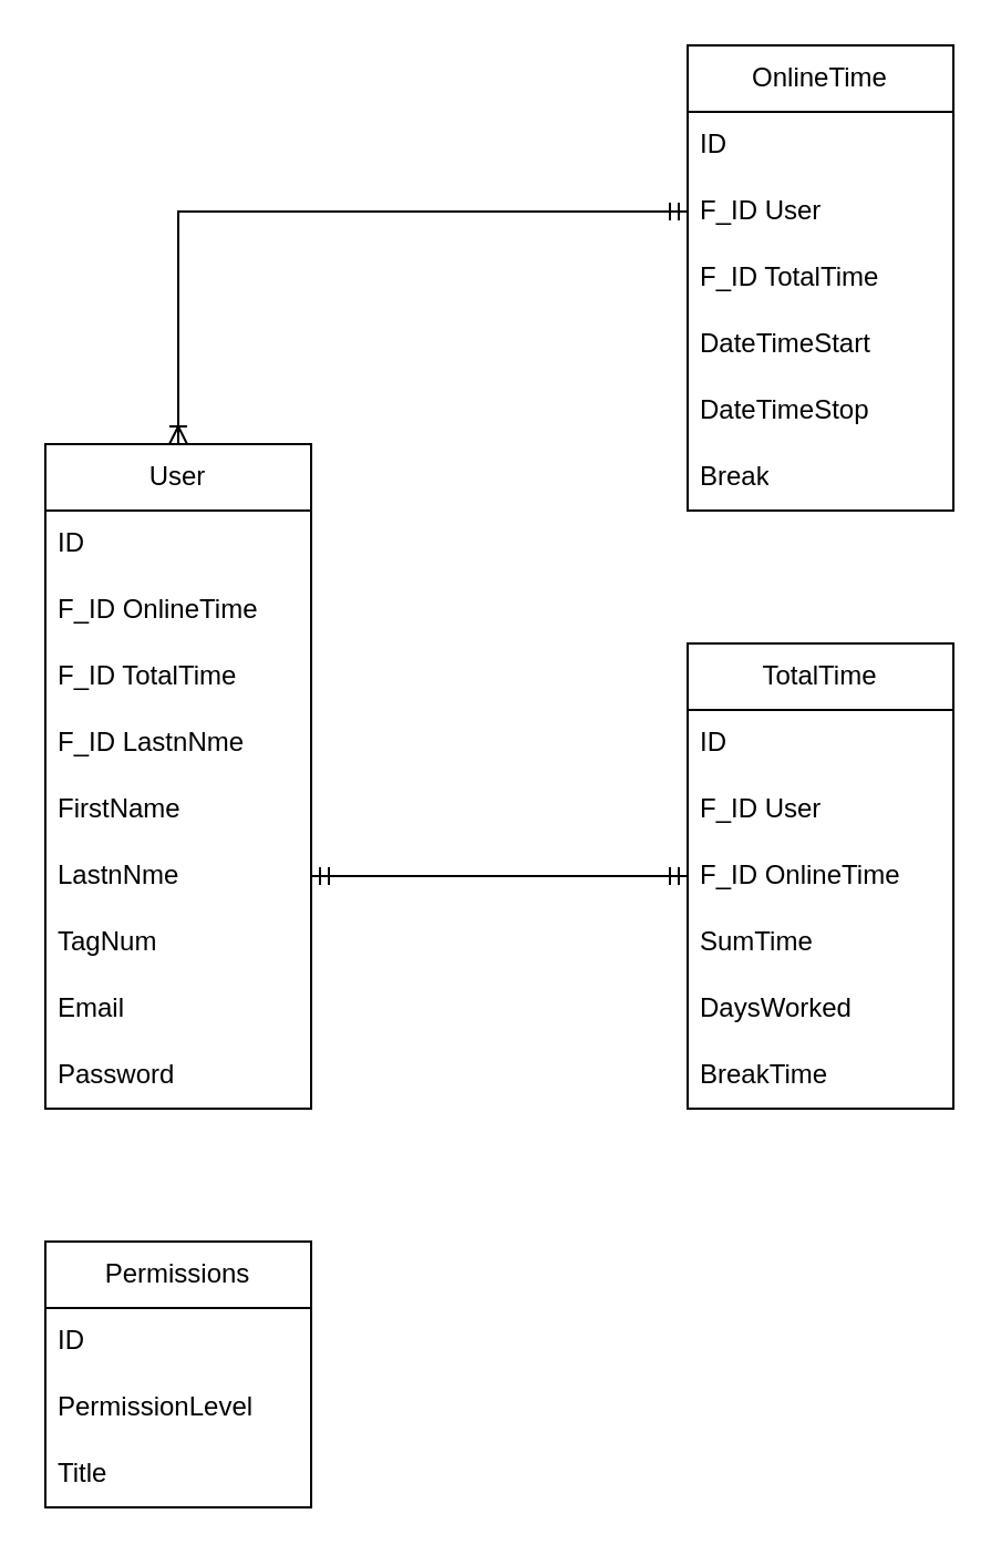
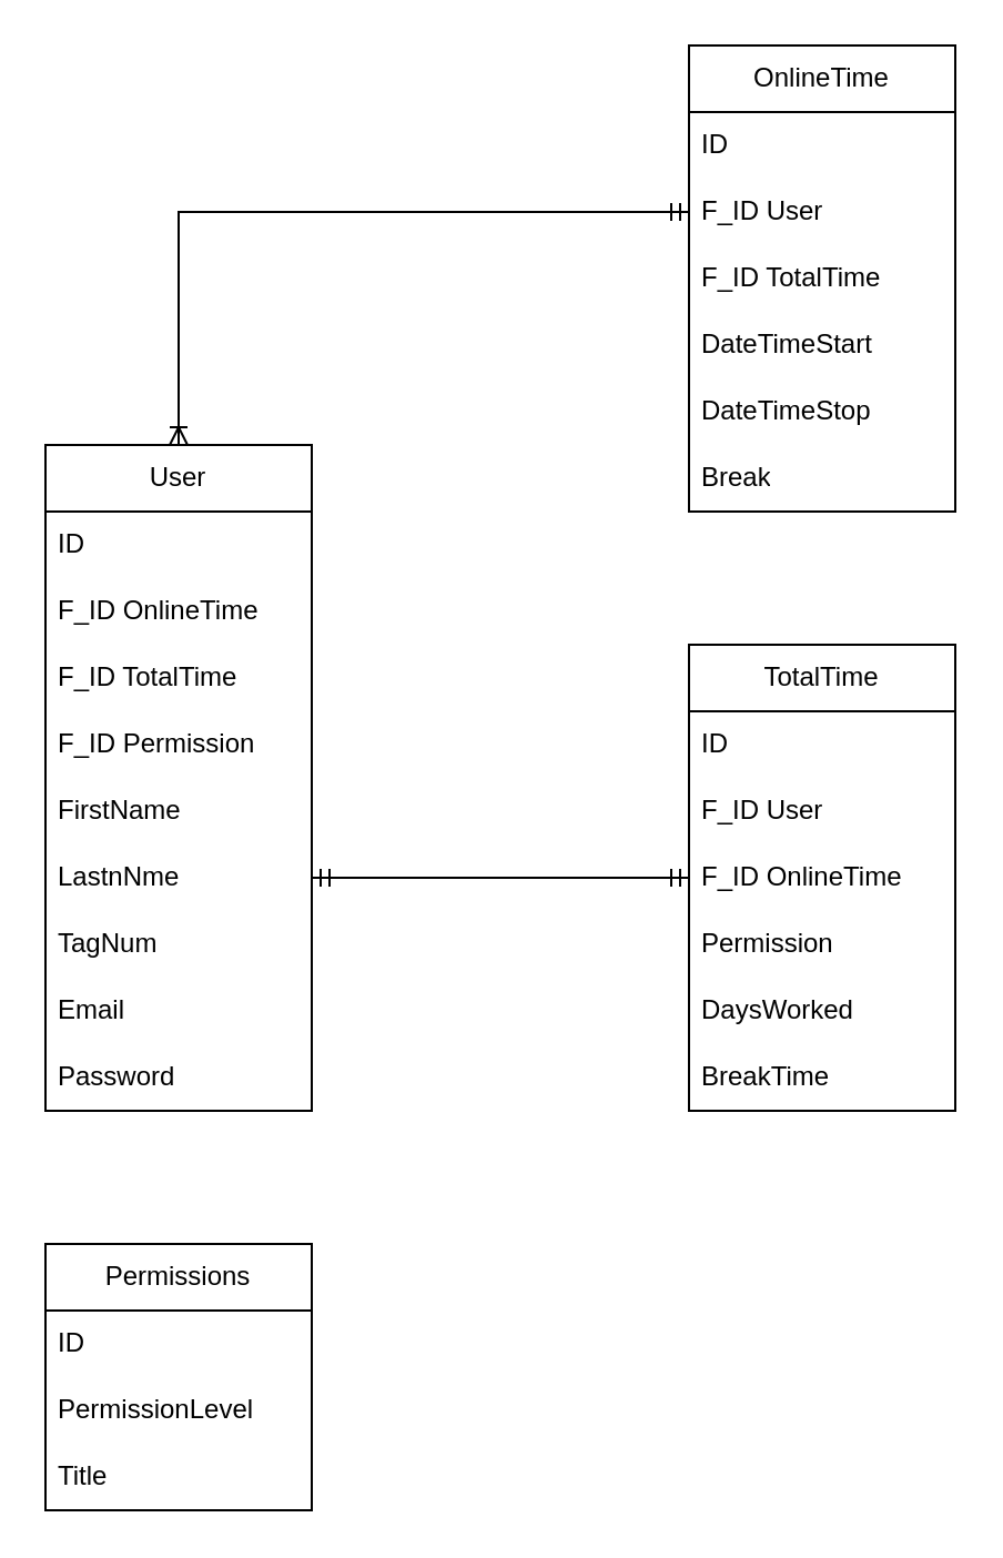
  <mxCell id="0" />
  <mxCell id="1" parent="0" />
  <mxCell id="2" style="edgeStyle=orthogonalEdgeStyle;rounded=0;orthogonalLoop=1;jettySize=auto;html=1;entryX=0;entryY=0.5;entryDx=0;entryDy=0;endArrow=ERmandOne;endFill=0;startArrow=ERoneToMany;startFill=0;" edge="1" parent="1" source="3" target="15"><mxGeometry relative="1" as="geometry" /></mxCell>
  <mxCell id="3" value="User" style="swimlane;fontStyle=0;childLayout=stackLayout;horizontal=1;startSize=30;horizontalStack=0;resizeParent=1;resizeParentMax=0;resizeLast=0;collapsible=1;marginBottom=0;whiteSpace=wrap;html=1;" parent="1" vertex="1"><mxGeometry x="20" y="200" width="120" height="300" as="geometry" /></mxCell>
  <mxCell id="4" value="ID" style="text;strokeColor=none;fillColor=none;align=left;verticalAlign=middle;spacingLeft=4;spacingRight=4;overflow=hidden;points=[[0,0.5],[1,0.5]];portConstraint=eastwest;rotatable=0;whiteSpace=wrap;html=1;" parent="3" vertex="1"><mxGeometry y="30" width="120" height="30" as="geometry" /></mxCell>
  <mxCell id="5" value="F_ID OnlineTime" style="text;strokeColor=none;fillColor=none;align=left;verticalAlign=middle;spacingLeft=4;spacingRight=4;overflow=hidden;points=[[0,0.5],[1,0.5]];portConstraint=eastwest;rotatable=0;whiteSpace=wrap;html=1;" parent="3" vertex="1"><mxGeometry y="60" width="120" height="30" as="geometry" /></mxCell>
  <mxCell id="6" value="F_ID TotalTime" style="text;strokeColor=none;fillColor=none;align=left;verticalAlign=middle;spacingLeft=4;spacingRight=4;overflow=hidden;points=[[0,0.5],[1,0.5]];portConstraint=eastwest;rotatable=0;whiteSpace=wrap;html=1;" parent="3" vertex="1"><mxGeometry y="90" width="120" height="30" as="geometry" /></mxCell>
- <mxCell id="7" value="F_ID LastnNme" style="text;strokeColor=none;fillColor=none;align=left;verticalAlign=middle;spacingLeft=4;spacingRight=4;overflow=hidden;points=[[0,0.5],[1,0.5]];portConstraint=eastwest;rotatable=0;whiteSpace=wrap;html=1;" vertex="1" parent="3"><mxGeometry y="120" width="120" height="30" as="geometry" /></mxCell>
+ <mxCell id="7" value="F_ID Permission" style="text;strokeColor=none;fillColor=none;align=left;verticalAlign=middle;spacingLeft=4;spacingRight=4;overflow=hidden;points=[[0,0.5],[1,0.5]];portConstraint=eastwest;rotatable=0;whiteSpace=wrap;html=1;" vertex="1" parent="3"><mxGeometry y="120" width="120" height="30" as="geometry" /></mxCell>
  <mxCell id="8" value="FirstName&lt;span style=&quot;white-space: pre;&quot;&gt;&#09;&lt;/span&gt;" style="text;strokeColor=none;fillColor=none;align=left;verticalAlign=middle;spacingLeft=4;spacingRight=4;overflow=hidden;points=[[0,0.5],[1,0.5]];portConstraint=eastwest;rotatable=0;whiteSpace=wrap;html=1;" parent="3" vertex="1"><mxGeometry y="150" width="120" height="30" as="geometry" /></mxCell>
  <mxCell id="9" value="LastnNme" style="text;strokeColor=none;fillColor=none;align=left;verticalAlign=middle;spacingLeft=4;spacingRight=4;overflow=hidden;points=[[0,0.5],[1,0.5]];portConstraint=eastwest;rotatable=0;whiteSpace=wrap;html=1;" parent="3" vertex="1"><mxGeometry y="180" width="120" height="30" as="geometry" /></mxCell>
  <mxCell id="10" value="TagNum" style="text;strokeColor=none;fillColor=none;align=left;verticalAlign=middle;spacingLeft=4;spacingRight=4;overflow=hidden;points=[[0,0.5],[1,0.5]];portConstraint=eastwest;rotatable=0;whiteSpace=wrap;html=1;" parent="3" vertex="1"><mxGeometry y="210" width="120" height="30" as="geometry" /></mxCell>
  <mxCell id="11" value="Email" style="text;strokeColor=none;fillColor=none;align=left;verticalAlign=middle;spacingLeft=4;spacingRight=4;overflow=hidden;points=[[0,0.5],[1,0.5]];portConstraint=eastwest;rotatable=0;whiteSpace=wrap;html=1;" parent="3" vertex="1"><mxGeometry y="240" width="120" height="30" as="geometry" /></mxCell>
  <mxCell id="12" value="Password" style="text;strokeColor=none;fillColor=none;align=left;verticalAlign=middle;spacingLeft=4;spacingRight=4;overflow=hidden;points=[[0,0.5],[1,0.5]];portConstraint=eastwest;rotatable=0;whiteSpace=wrap;html=1;" parent="3" vertex="1"><mxGeometry y="270" width="120" height="30" as="geometry" /></mxCell>
  <mxCell id="13" value="OnlineTime" style="swimlane;fontStyle=0;childLayout=stackLayout;horizontal=1;startSize=30;horizontalStack=0;resizeParent=1;resizeParentMax=0;resizeLast=0;collapsible=1;marginBottom=0;whiteSpace=wrap;html=1;" vertex="1" parent="1"><mxGeometry x="310" width="120" height="210" as="geometry" y="20" /></mxCell>
  <mxCell id="14" value="ID" style="text;strokeColor=none;fillColor=none;align=left;verticalAlign=middle;spacingLeft=4;spacingRight=4;overflow=hidden;points=[[0,0.5],[1,0.5]];portConstraint=eastwest;rotatable=0;whiteSpace=wrap;html=1;" vertex="1" parent="13"><mxGeometry y="30" width="120" height="30" as="geometry" /></mxCell>
  <mxCell id="15" value="F_ID User" style="text;strokeColor=none;fillColor=none;align=left;verticalAlign=middle;spacingLeft=4;spacingRight=4;overflow=hidden;points=[[0,0.5],[1,0.5]];portConstraint=eastwest;rotatable=0;whiteSpace=wrap;html=1;" vertex="1" parent="13"><mxGeometry y="60" width="120" height="30" as="geometry" /></mxCell>
  <mxCell id="16" value="F_ID TotalTime" style="text;strokeColor=none;fillColor=none;align=left;verticalAlign=middle;spacingLeft=4;spacingRight=4;overflow=hidden;points=[[0,0.5],[1,0.5]];portConstraint=eastwest;rotatable=0;whiteSpace=wrap;html=1;" vertex="1" parent="13"><mxGeometry y="90" width="120" height="30" as="geometry" /></mxCell>
  <mxCell id="17" value="DateTimeStart&lt;span style=&quot;white-space: pre;&quot;&gt;&#09;&lt;/span&gt;" style="text;strokeColor=none;fillColor=none;align=left;verticalAlign=middle;spacingLeft=4;spacingRight=4;overflow=hidden;points=[[0,0.5],[1,0.5]];portConstraint=eastwest;rotatable=0;whiteSpace=wrap;html=1;" vertex="1" parent="13"><mxGeometry y="120" width="120" height="30" as="geometry" /></mxCell>
  <mxCell id="18" value="DateTimeStop" style="text;strokeColor=none;fillColor=none;align=left;verticalAlign=middle;spacingLeft=4;spacingRight=4;overflow=hidden;points=[[0,0.5],[1,0.5]];portConstraint=eastwest;rotatable=0;whiteSpace=wrap;html=1;" vertex="1" parent="13"><mxGeometry y="150" width="120" height="30" as="geometry" /></mxCell>
  <mxCell id="19" value="Break" style="text;strokeColor=none;fillColor=none;align=left;verticalAlign=middle;spacingLeft=4;spacingRight=4;overflow=hidden;points=[[0,0.5],[1,0.5]];portConstraint=eastwest;rotatable=0;whiteSpace=wrap;html=1;" vertex="1" parent="13"><mxGeometry y="180" width="120" height="30" as="geometry" /></mxCell>
  <mxCell id="20" value="TotalTime" style="swimlane;fontStyle=0;childLayout=stackLayout;horizontal=1;startSize=30;horizontalStack=0;resizeParent=1;resizeParentMax=0;resizeLast=0;collapsible=1;marginBottom=0;whiteSpace=wrap;html=1;" vertex="1" parent="1"><mxGeometry x="310" y="290" width="120" height="210" as="geometry" /></mxCell>
  <mxCell id="21" value="ID" style="text;strokeColor=none;fillColor=none;align=left;verticalAlign=middle;spacingLeft=4;spacingRight=4;overflow=hidden;points=[[0,0.5],[1,0.5]];portConstraint=eastwest;rotatable=0;whiteSpace=wrap;html=1;" vertex="1" parent="20"><mxGeometry y="30" width="120" height="30" as="geometry" /></mxCell>
  <mxCell id="22" value="F_ID User" style="text;strokeColor=none;fillColor=none;align=left;verticalAlign=middle;spacingLeft=4;spacingRight=4;overflow=hidden;points=[[0,0.5],[1,0.5]];portConstraint=eastwest;rotatable=0;whiteSpace=wrap;html=1;" vertex="1" parent="20"><mxGeometry y="60" width="120" height="30" as="geometry" /></mxCell>
  <mxCell id="23" value="F_ID OnlineTime" style="text;strokeColor=none;fillColor=none;align=left;verticalAlign=middle;spacingLeft=4;spacingRight=4;overflow=hidden;points=[[0,0.5],[1,0.5]];portConstraint=eastwest;rotatable=0;whiteSpace=wrap;html=1;" vertex="1" parent="20"><mxGeometry y="90" width="120" height="30" as="geometry" /></mxCell>
- <mxCell id="24" value="SumTime" style="text;strokeColor=none;fillColor=none;align=left;verticalAlign=middle;spacingLeft=4;spacingRight=4;overflow=hidden;points=[[0,0.5],[1,0.5]];portConstraint=eastwest;rotatable=0;whiteSpace=wrap;html=1;" vertex="1" parent="20"><mxGeometry y="120" width="120" height="30" as="geometry" /></mxCell>
+ <mxCell id="24" value="Permission" style="text;strokeColor=none;fillColor=none;align=left;verticalAlign=middle;spacingLeft=4;spacingRight=4;overflow=hidden;points=[[0,0.5],[1,0.5]];portConstraint=eastwest;rotatable=0;whiteSpace=wrap;html=1;" vertex="1" parent="20"><mxGeometry y="120" width="120" height="30" as="geometry" /></mxCell>
  <mxCell id="25" value="DaysWorked" style="text;strokeColor=none;fillColor=none;align=left;verticalAlign=middle;spacingLeft=4;spacingRight=4;overflow=hidden;points=[[0,0.5],[1,0.5]];portConstraint=eastwest;rotatable=0;whiteSpace=wrap;html=1;" vertex="1" parent="20"><mxGeometry y="150" width="120" height="30" as="geometry" /></mxCell>
  <mxCell id="26" value="BreakTime" style="text;strokeColor=none;fillColor=none;align=left;verticalAlign=middle;spacingLeft=4;spacingRight=4;overflow=hidden;points=[[0,0.5],[1,0.5]];portConstraint=eastwest;rotatable=0;whiteSpace=wrap;html=1;" vertex="1" parent="20"><mxGeometry y="180" width="120" height="30" as="geometry" /></mxCell>
  <mxCell id="27" style="edgeStyle=orthogonalEdgeStyle;rounded=0;orthogonalLoop=1;jettySize=auto;html=1;entryX=1;entryY=0.5;entryDx=0;entryDy=0;startArrow=ERmandOne;startFill=0;endArrow=ERmandOne;endFill=0;" edge="1" parent="1" source="23" target="9"><mxGeometry relative="1" as="geometry" /></mxCell>
  <mxCell id="28" value="Permissions" style="swimlane;fontStyle=0;childLayout=stackLayout;horizontal=1;startSize=30;horizontalStack=0;resizeParent=1;resizeParentMax=0;resizeLast=0;collapsible=1;marginBottom=0;whiteSpace=wrap;html=1;" vertex="1" parent="1"><mxGeometry x="20" y="560" width="120" height="120" as="geometry" /></mxCell>
  <mxCell id="29" value="ID" style="text;strokeColor=none;fillColor=none;align=left;verticalAlign=middle;spacingLeft=4;spacingRight=4;overflow=hidden;points=[[0,0.5],[1,0.5]];portConstraint=eastwest;rotatable=0;whiteSpace=wrap;html=1;" vertex="1" parent="28"><mxGeometry y="30" width="120" height="30" as="geometry" /></mxCell>
  <mxCell id="30" value="PermissionLevel" style="text;strokeColor=none;fillColor=none;align=left;verticalAlign=middle;spacingLeft=4;spacingRight=4;overflow=hidden;points=[[0,0.5],[1,0.5]];portConstraint=eastwest;rotatable=0;whiteSpace=wrap;html=1;" vertex="1" parent="28"><mxGeometry y="60" width="120" height="30" as="geometry" /></mxCell>
  <mxCell id="31" value="Title" style="text;strokeColor=none;fillColor=none;align=left;verticalAlign=middle;spacingLeft=4;spacingRight=4;overflow=hidden;points=[[0,0.5],[1,0.5]];portConstraint=eastwest;rotatable=0;whiteSpace=wrap;html=1;" vertex="1" parent="28"><mxGeometry y="90" width="120" height="30" as="geometry" /></mxCell>
